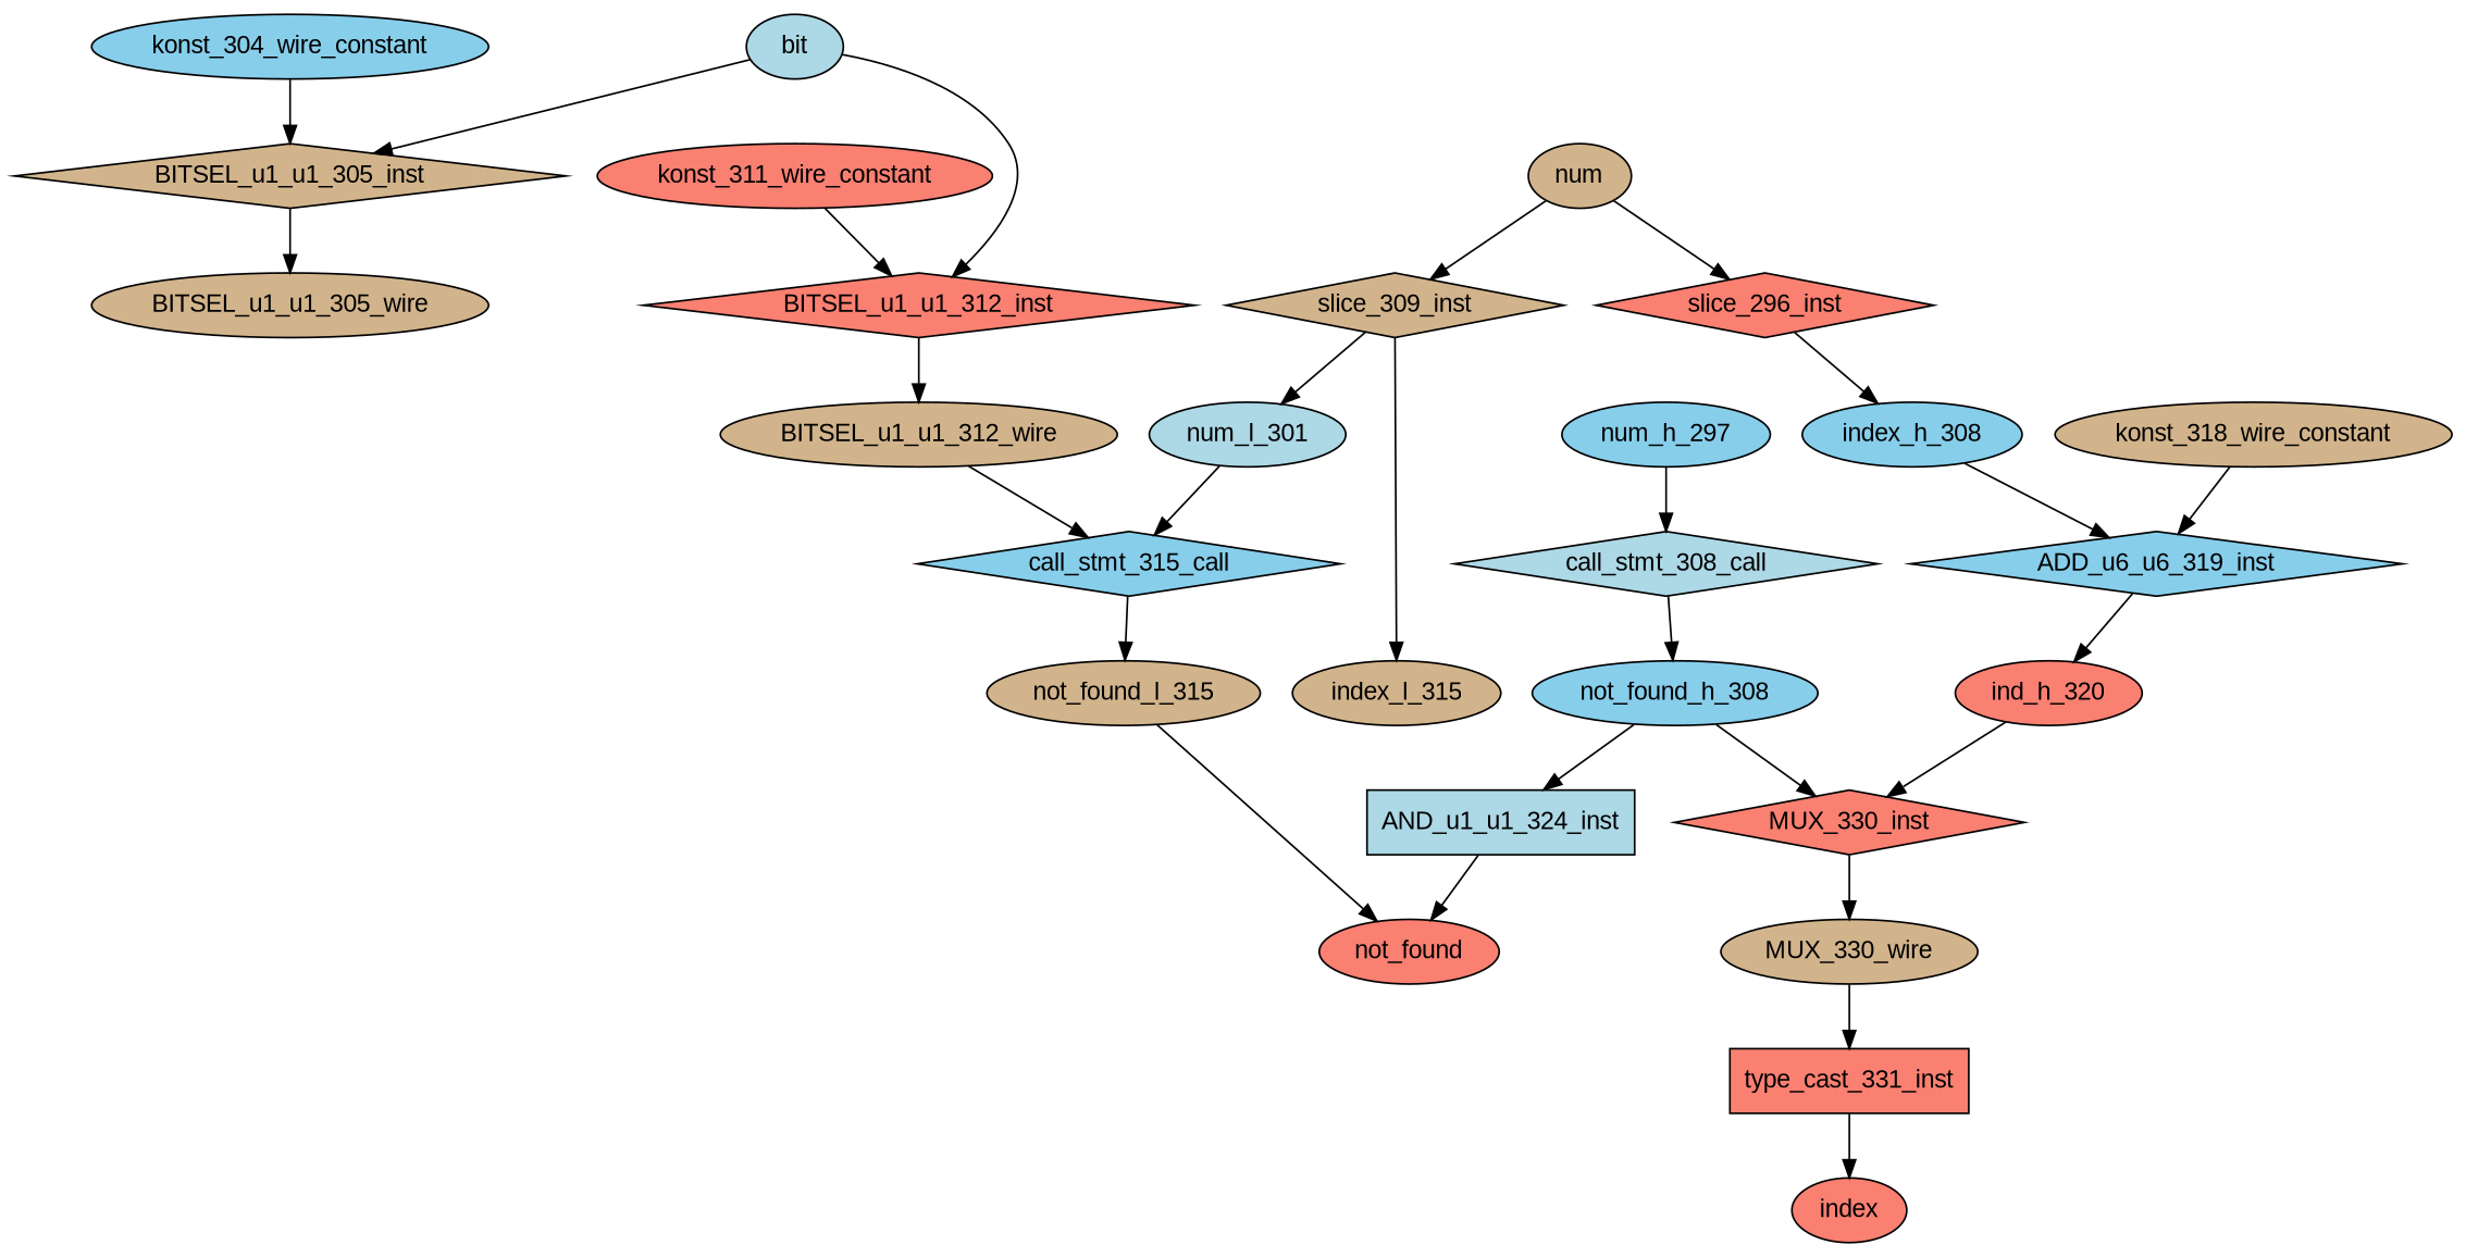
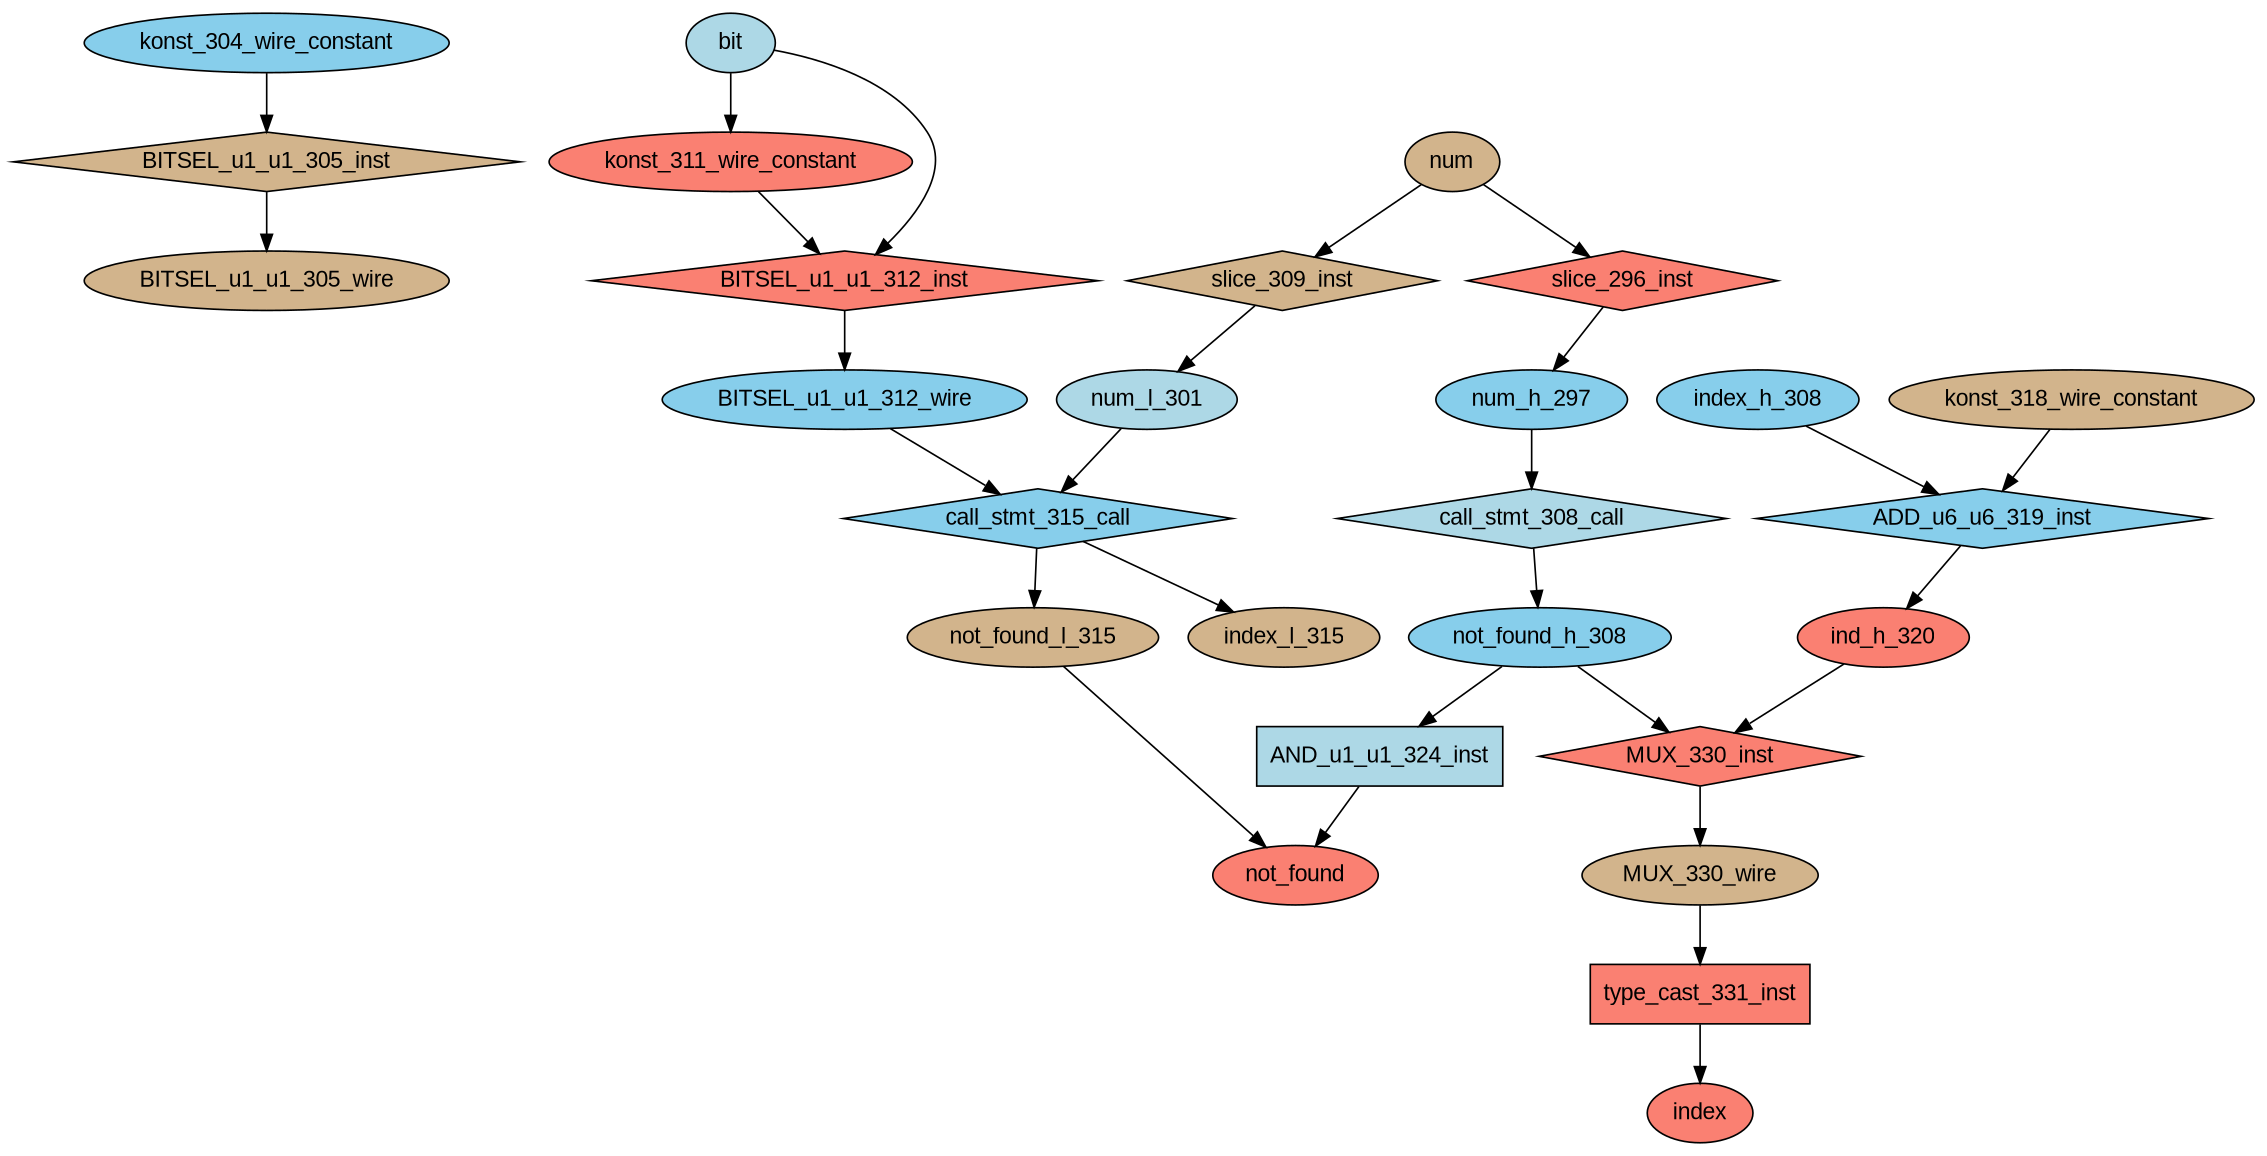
  digraph {
    fontname="Liberation Sans"
    node [fillcolor=tan fontname="Liberation Sans" shape=ellipse style=filled]
    edge [fontname="Liberation Sans"]
    BITSEL_u1_u1_305_wire
    call_stmt_308_call [fillcolor=lightblue shape=diamond]
    not_found_h_308 [fillcolor=skyblue]
-   BITSEL_u1_u1_312_wire
+   BITSEL_u1_u1_312_wire [fillcolor=skyblue]
    call_stmt_315_call [fillcolor=skyblue shape=diamond]
    index_l_315
    not_found_l_315
    MUX_330_wire
    type_cast_331_inst [fillcolor=salmon shape=rectangle]
    index [fillcolor=salmon shape=""]
    ind_h_320 [fillcolor=salmon]
    MUX_330_inst [fillcolor=salmon shape=diamond]
    ADD_u6_u6_319_inst [fillcolor=skyblue shape=diamond]
    index_h_308 [fillcolor=skyblue]
    BITSEL_u1_u1_305_inst [shape=diamond]
    konst_304_wire_constant [fillcolor=skyblue]
    konst_311_wire_constant [fillcolor=salmon]
    BITSEL_u1_u1_312_inst [fillcolor=salmon shape=diamond]
    konst_318_wire_constant
    AND_u1_u1_324_inst [fillcolor=lightblue shape=rectangle]
    not_found [fillcolor=salmon shape=""]
    num_h_297 [fillcolor=skyblue]
    num_l_301 [fillcolor=lightblue]
    bit [fillcolor=lightblue shape=""]
    slice_296_inst [fillcolor=salmon shape=diamond]
    num [shape=""]
    n27 [label=slice_309_inst shape=diamond]
    call_stmt_308_call -> not_found_h_308
    not_found_h_308 -> MUX_330_inst
    not_found_h_308 -> AND_u1_u1_324_inst
    BITSEL_u1_u1_312_wire -> call_stmt_315_call
-   n27 -> index_l_315
+   call_stmt_315_call -> index_l_315
    call_stmt_315_call -> not_found_l_315
    not_found_l_315 -> not_found
    MUX_330_wire -> type_cast_331_inst
    type_cast_331_inst -> index
    ind_h_320 -> MUX_330_inst
    MUX_330_inst -> MUX_330_wire
    ADD_u6_u6_319_inst -> ind_h_320
    index_h_308 -> ADD_u6_u6_319_inst
    BITSEL_u1_u1_305_inst -> BITSEL_u1_u1_305_wire
    konst_304_wire_constant -> BITSEL_u1_u1_305_inst
    konst_311_wire_constant -> BITSEL_u1_u1_312_inst
    BITSEL_u1_u1_312_inst -> BITSEL_u1_u1_312_wire
    konst_318_wire_constant -> ADD_u6_u6_319_inst
    AND_u1_u1_324_inst -> not_found
    num_h_297 -> call_stmt_308_call
    num_l_301 -> call_stmt_315_call
-   bit -> BITSEL_u1_u1_305_inst
+   bit -> konst_311_wire_constant
    bit -> BITSEL_u1_u1_312_inst
-   slice_296_inst -> index_h_308
+   slice_296_inst -> num_h_297
    num -> slice_296_inst
    num -> n27
    n27 -> num_l_301
  }
